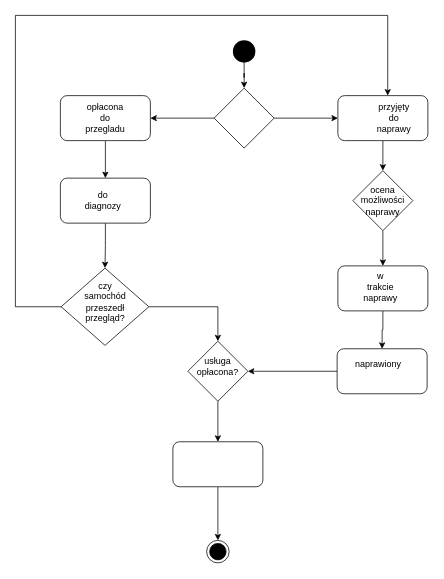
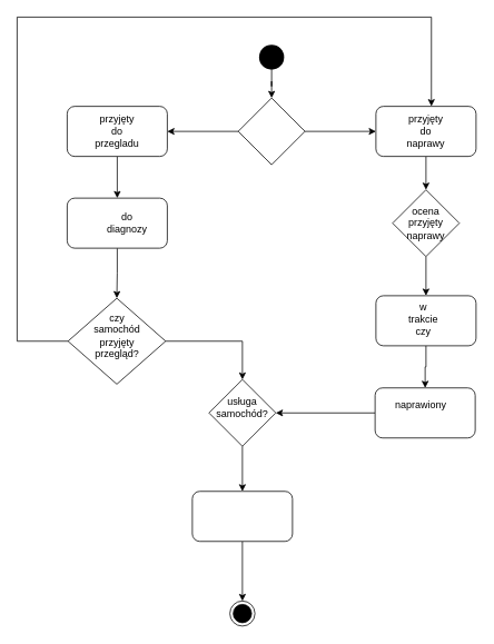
  <mxCell id="0" />
  <mxCell id="1" parent="0" />
  <mxCell id="2" style="edgeStyle=orthogonalEdgeStyle;rounded=0;orthogonalLoop=1;jettySize=auto;html=1;exitX=0.5;exitY=1;exitDx=0;exitDy=0;" edge="1" parent="1" source="3" target="8"><mxGeometry relative="1" as="geometry" /></mxCell>
  <mxCell id="3" value="" style="ellipse;fillColor=#000000;strokeColor=none;" vertex="1" parent="1"><mxGeometry x="310" y="53" width="30" height="30" as="geometry" /></mxCell>
  <mxCell id="4" style="edgeStyle=orthogonalEdgeStyle;rounded=0;orthogonalLoop=1;jettySize=auto;html=1;exitX=0.5;exitY=1;exitDx=0;exitDy=0;entryX=0.5;entryY=0;entryDx=0;entryDy=0;" edge="1" parent="1" source="5" target="14"><mxGeometry relative="1" as="geometry" /></mxCell>
  <mxCell id="5" value="" style="rounded=1;whiteSpace=wrap;html=1;" vertex="1" parent="1"><mxGeometry x="450" y="127" width="120" height="60" as="geometry" /></mxCell>
  <mxCell id="6" style="edgeStyle=orthogonalEdgeStyle;rounded=0;orthogonalLoop=1;jettySize=auto;html=1;exitX=0;exitY=0.5;exitDx=0;exitDy=0;entryX=1;entryY=0.5;entryDx=0;entryDy=0;" edge="1" parent="1" source="8" target="10"><mxGeometry relative="1" as="geometry" /></mxCell>
  <mxCell id="7" style="edgeStyle=orthogonalEdgeStyle;rounded=0;orthogonalLoop=1;jettySize=auto;html=1;exitX=1;exitY=0.5;exitDx=0;exitDy=0;entryX=0;entryY=0.5;entryDx=0;entryDy=0;" edge="1" parent="1" source="8" target="5"><mxGeometry relative="1" as="geometry" /></mxCell>
  <mxCell id="8" value="" style="rhombus;whiteSpace=wrap;html=1;" vertex="1" parent="1"><mxGeometry x="285" y="117" width="80" height="80" as="geometry" /></mxCell>
  <mxCell id="9" style="edgeStyle=orthogonalEdgeStyle;rounded=0;orthogonalLoop=1;jettySize=auto;html=1;exitX=0.5;exitY=1;exitDx=0;exitDy=0;entryX=0.5;entryY=0;entryDx=0;entryDy=0;" edge="1" parent="1" source="10" target="28"><mxGeometry relative="1" as="geometry" /></mxCell>
  <mxCell id="10" value="" style="rounded=1;whiteSpace=wrap;html=1;" vertex="1" parent="1"><mxGeometry x="80" y="127" width="120" height="60" as="geometry" /></mxCell>
- <mxCell id="11" value="opłacona do przegladu" style="text;html=1;strokeColor=none;fillColor=none;align=center;verticalAlign=middle;whiteSpace=wrap;rounded=0;" vertex="1" parent="1"><mxGeometry x="110" y="141" width="60" height="31" as="geometry" /></mxCell>
- <mxCell id="12" value="przyjęty do naprawy" style="text;html=1;strokeColor=none;fillColor=none;align=center;verticalAlign=middle;whiteSpace=wrap;rounded=0;" vertex="1" parent="1"><mxGeometry x="495" y="142" width="60" height="30" as="geometry" /></mxCell>
+ <mxCell id="11" value="przyjęty do przegladu" style="text;html=1;strokeColor=none;fillColor=none;align=center;verticalAlign=middle;whiteSpace=wrap;rounded=0;" vertex="1" parent="1"><mxGeometry x="110" y="141" width="60" height="31" as="geometry" /></mxCell>
+ <mxCell id="12" value="przyjęty do naprawy" style="text;html=1;strokeColor=none;fillColor=none;align=center;verticalAlign=middle;whiteSpace=wrap;rounded=0;" vertex="1" parent="1"><mxGeometry x="480" y="142" width="60" height="30" as="geometry" /></mxCell>
  <mxCell id="13" style="edgeStyle=orthogonalEdgeStyle;rounded=0;orthogonalLoop=1;jettySize=auto;html=1;exitX=0.5;exitY=1;exitDx=0;exitDy=0;" edge="1" parent="1" source="14" target="16"><mxGeometry relative="1" as="geometry" /></mxCell>
  <mxCell id="14" value="" style="rhombus;whiteSpace=wrap;html=1;" vertex="1" parent="1"><mxGeometry x="470" y="227" width="80" height="80" as="geometry" /></mxCell>
  <mxCell id="15" style="edgeStyle=orthogonalEdgeStyle;rounded=0;orthogonalLoop=1;jettySize=auto;html=1;exitX=0.5;exitY=1;exitDx=0;exitDy=0;" edge="1" parent="1" source="16" target="21"><mxGeometry relative="1" as="geometry" /></mxCell>
  <mxCell id="16" value="" style="rounded=1;whiteSpace=wrap;html=1;" vertex="1" parent="1"><mxGeometry x="450" y="354" width="120" height="60" as="geometry" /></mxCell>
- <mxCell id="17" value="w trakcie naprawy" style="text;html=1;strokeColor=none;fillColor=none;align=center;verticalAlign=middle;whiteSpace=wrap;rounded=0;" vertex="1" parent="1"><mxGeometry x="485" y="368" width="44" height="28.5" as="geometry" /></mxCell>
+ <mxCell id="17" value="w trakcie czy" style="text;html=1;strokeColor=none;fillColor=none;align=center;verticalAlign=middle;whiteSpace=wrap;rounded=0;" vertex="1" parent="1"><mxGeometry x="485" y="368" width="44" height="28.5" as="geometry" /></mxCell>
  <mxCell id="18" style="edgeStyle=orthogonalEdgeStyle;rounded=0;orthogonalLoop=1;jettySize=auto;html=1;exitX=0.5;exitY=1;exitDx=0;exitDy=0;" edge="1" parent="1" source="19" target="26"><mxGeometry relative="1" as="geometry" /></mxCell>
  <mxCell id="19" value="" style="rhombus;whiteSpace=wrap;html=1;" vertex="1" parent="1"><mxGeometry x="250" y="454.5" width="80" height="80" as="geometry" /></mxCell>
  <mxCell id="20" style="edgeStyle=orthogonalEdgeStyle;rounded=0;orthogonalLoop=1;jettySize=auto;html=1;exitX=0;exitY=0.5;exitDx=0;exitDy=0;entryX=1;entryY=0.5;entryDx=0;entryDy=0;" edge="1" parent="1" source="21" target="19"><mxGeometry relative="1" as="geometry" /></mxCell>
  <mxCell id="21" value="" style="rounded=1;whiteSpace=wrap;html=1;" vertex="1" parent="1"><mxGeometry x="449" y="464.5" width="120" height="60" as="geometry" /></mxCell>
  <mxCell id="22" value="naprawiony" style="text;html=1;strokeColor=none;fillColor=none;align=center;verticalAlign=middle;whiteSpace=wrap;rounded=0;" vertex="1" parent="1"><mxGeometry x="479" y="472" width="50" height="25" as="geometry" /></mxCell>
- <mxCell id="23" value="ocena możliwości naprawy" style="text;html=1;strokeColor=none;fillColor=none;align=center;verticalAlign=middle;whiteSpace=wrap;rounded=0;" vertex="1" parent="1"><mxGeometry x="480" y="252" width="60" height="30" as="geometry" /></mxCell>
- <mxCell id="24" value="&lt;div&gt;usługa&lt;/div&gt;&lt;div&gt;opłacona?&lt;/div&gt;" style="text;html=1;strokeColor=none;fillColor=none;align=center;verticalAlign=middle;whiteSpace=wrap;rounded=0;" vertex="1" parent="1"><mxGeometry x="260" y="472.5" width="60" height="30" as="geometry" /></mxCell>
+ <mxCell id="23" value="ocena przyjęty naprawy" style="text;html=1;strokeColor=none;fillColor=none;align=center;verticalAlign=middle;whiteSpace=wrap;rounded=0;" vertex="1" parent="1"><mxGeometry x="480" y="252" width="60" height="30" as="geometry" /></mxCell>
+ <mxCell id="24" value="&lt;div&gt;usługa&lt;/div&gt;&lt;div&gt;samochód?&lt;/div&gt;" style="text;html=1;strokeColor=none;fillColor=none;align=center;verticalAlign=middle;whiteSpace=wrap;rounded=0;" vertex="1" parent="1"><mxGeometry x="260" y="472.5" width="60" height="30" as="geometry" /></mxCell>
  <mxCell id="25" value="" style="edgeStyle=orthogonalEdgeStyle;rounded=0;orthogonalLoop=1;jettySize=auto;html=1;" edge="1" parent="1" source="26" target="34"><mxGeometry relative="1" as="geometry" /></mxCell>
  <mxCell id="26" value="" style="rounded=1;whiteSpace=wrap;html=1;" vertex="1" parent="1"><mxGeometry x="230" y="588.5" width="120" height="60" as="geometry" /></mxCell>
  <mxCell id="27" style="edgeStyle=orthogonalEdgeStyle;rounded=0;orthogonalLoop=1;jettySize=auto;html=1;exitX=0.5;exitY=1;exitDx=0;exitDy=0;entryX=0.5;entryY=0;entryDx=0;entryDy=0;" edge="1" parent="1" source="28" target="32"><mxGeometry relative="1" as="geometry" /></mxCell>
  <mxCell id="28" value="" style="rounded=1;whiteSpace=wrap;html=1;" vertex="1" parent="1"><mxGeometry x="80" y="237" width="120" height="60" as="geometry" /></mxCell>
- <mxCell id="29" value="do diagnozy" style="text;html=1;strokeColor=none;fillColor=none;align=center;verticalAlign=middle;whiteSpace=wrap;rounded=0;" vertex="1" parent="1"><mxGeometry x="107" y="252" width="60" height="30" as="geometry" /></mxCell>
+ <mxCell id="29" value="do diagnozy" style="text;html=1;strokeColor=none;fillColor=none;align=center;verticalAlign=middle;whiteSpace=wrap;rounded=0;" vertex="1" parent="1"><mxGeometry x="122" y="252" width="60" height="30" as="geometry" /></mxCell>
  <mxCell id="30" style="edgeStyle=orthogonalEdgeStyle;rounded=0;orthogonalLoop=1;jettySize=auto;html=1;exitX=0;exitY=0.5;exitDx=0;exitDy=0;entryX=0.554;entryY=-0.002;entryDx=0;entryDy=0;entryPerimeter=0;" edge="1" parent="1" source="32" target="5"><mxGeometry relative="1" as="geometry"><Array as="points"><mxPoint x="20" y="409" /><mxPoint x="20" y="20" /><mxPoint x="517" y="20" /></Array></mxGeometry></mxCell>
  <mxCell id="31" style="edgeStyle=orthogonalEdgeStyle;rounded=0;orthogonalLoop=1;jettySize=auto;html=1;exitX=1;exitY=0.5;exitDx=0;exitDy=0;entryX=0.5;entryY=0;entryDx=0;entryDy=0;" edge="1" parent="1" source="32" target="19"><mxGeometry relative="1" as="geometry" /></mxCell>
  <mxCell id="32" value="" style="rhombus;whiteSpace=wrap;html=1;" vertex="1" parent="1"><mxGeometry x="81" y="357" width="117" height="103" as="geometry" /></mxCell>
- <mxCell id="33" value="czy samochód przeszedł przegląd?" style="text;html=1;strokeColor=none;fillColor=none;align=center;verticalAlign=middle;whiteSpace=wrap;rounded=0;" vertex="1" parent="1"><mxGeometry x="109.5" y="387" width="60" height="30" as="geometry" /></mxCell>
+ <mxCell id="33" value="czy samochód przyjęty przegląd?" style="text;html=1;strokeColor=none;fillColor=none;align=center;verticalAlign=middle;whiteSpace=wrap;rounded=0;" vertex="1" parent="1"><mxGeometry x="109.5" y="387" width="60" height="30" as="geometry" /></mxCell>
  <mxCell id="34" value="" style="ellipse;html=1;shape=endState;fillColor=#000000;strokeColor=#000000;" vertex="1" parent="1"><mxGeometry x="275" y="720" width="30" height="30" as="geometry" /></mxCell>
